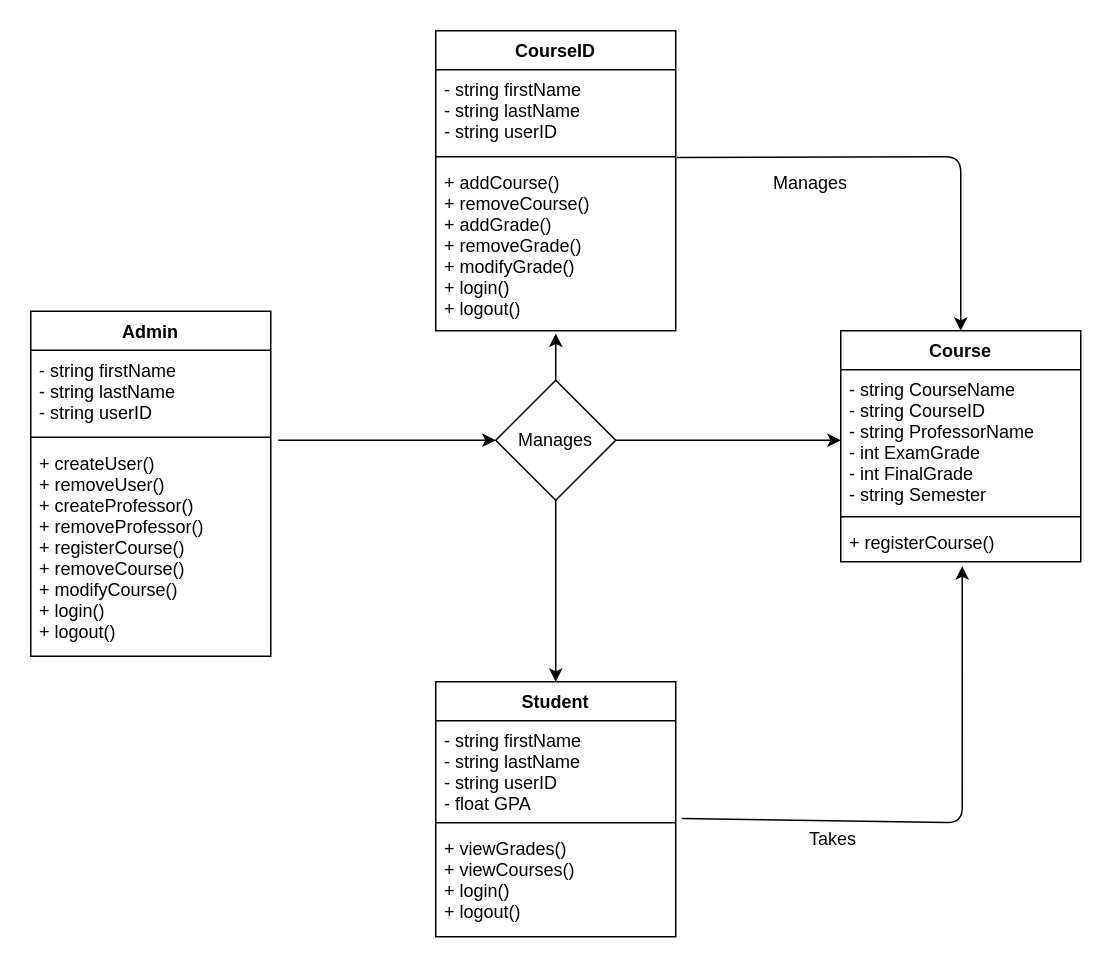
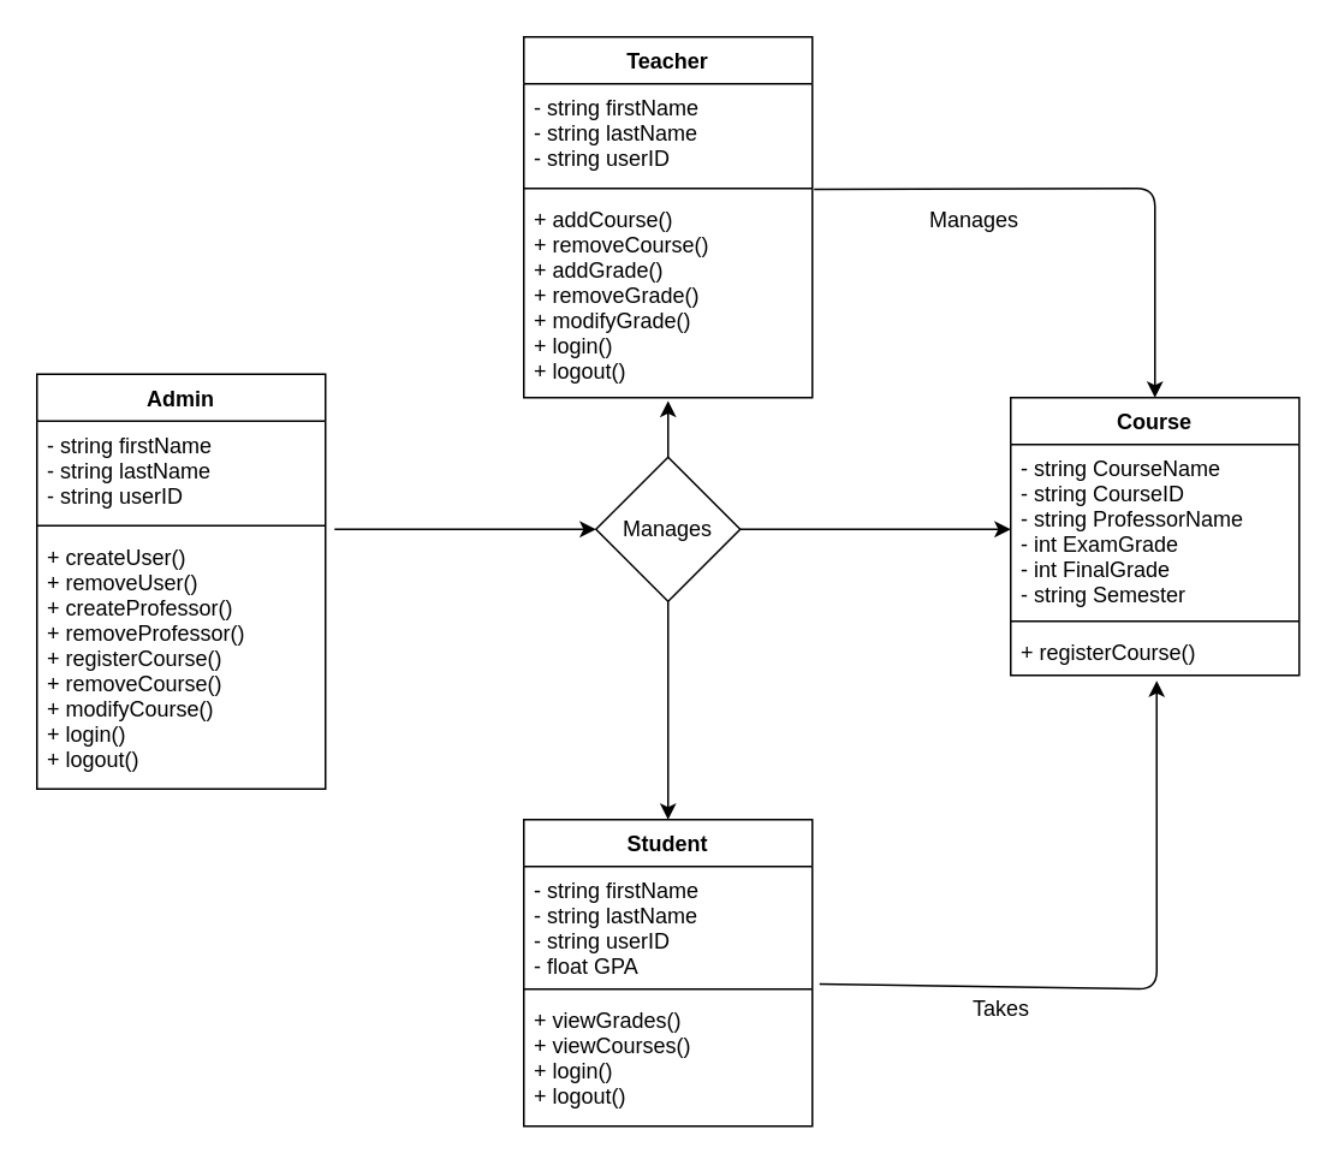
  <mxCell id="0" />
  <mxCell id="1" parent="0" />
  <mxCell id="2" value="Admin" style="swimlane;fontStyle=1;align=center;verticalAlign=top;childLayout=stackLayout;horizontal=1;startSize=26;horizontalStack=0;resizeParent=1;resizeParentMax=0;resizeLast=0;collapsible=1;marginBottom=0;" parent="1" vertex="1"><mxGeometry x="20" y="207" width="160" height="230" as="geometry" /></mxCell>
  <mxCell id="3" value="- string firstName&#10;- string lastName&#10;- string userID&#10;" style="text;strokeColor=none;fillColor=none;align=left;verticalAlign=top;spacingLeft=4;spacingRight=4;overflow=hidden;rotatable=0;points=[[0,0.5],[1,0.5]];portConstraint=eastwest;resizeHeight=1;" parent="2" vertex="1"><mxGeometry y="26" width="160" height="54" as="geometry" /></mxCell>
  <mxCell id="4" value="" style="line;strokeWidth=1;fillColor=none;align=left;verticalAlign=middle;spacingTop=-1;spacingLeft=3;spacingRight=3;rotatable=0;labelPosition=right;points=[];portConstraint=eastwest;" parent="2" vertex="1"><mxGeometry y="80" width="160" height="8" as="geometry" /></mxCell>
  <mxCell id="5" value="+ createUser()&#10;+ removeUser()&#10;+ createProfessor()&#10;+ removeProfessor()&#10;+ registerCourse()&#10;+ removeCourse()&#10;+ modifyCourse()&#10;+ login()&#10;+ logout()" style="text;strokeColor=none;fillColor=none;align=left;verticalAlign=top;spacingLeft=4;spacingRight=4;overflow=hidden;rotatable=0;points=[[0,0.5],[1,0.5]];portConstraint=eastwest;" parent="2" vertex="1"><mxGeometry y="88" width="160" height="142" as="geometry" /></mxCell>
- <mxCell id="6" value="CourseID" style="swimlane;fontStyle=1;align=center;verticalAlign=top;childLayout=stackLayout;horizontal=1;startSize=26;horizontalStack=0;resizeParent=1;resizeParentMax=0;resizeLast=0;collapsible=1;marginBottom=0;" parent="1" vertex="1"><mxGeometry x="290" y="20" width="160" height="200" as="geometry"><mxRectangle x="20" y="130" width="80" height="26" as="alternateBounds" /></mxGeometry></mxCell>
+ <mxCell id="6" value="Teacher" style="swimlane;fontStyle=1;align=center;verticalAlign=top;childLayout=stackLayout;horizontal=1;startSize=26;horizontalStack=0;resizeParent=1;resizeParentMax=0;resizeLast=0;collapsible=1;marginBottom=0;" parent="1" vertex="1"><mxGeometry x="290" y="20" width="160" height="200" as="geometry"><mxRectangle x="20" y="130" width="80" height="26" as="alternateBounds" /></mxGeometry></mxCell>
  <mxCell id="7" value="- string firstName&#10;- string lastName&#10;- string userID&#10;&#10;" style="text;strokeColor=none;fillColor=none;align=left;verticalAlign=top;spacingLeft=4;spacingRight=4;overflow=hidden;rotatable=0;points=[[0,0.5],[1,0.5]];portConstraint=eastwest;" parent="6" vertex="1"><mxGeometry y="26" width="160" height="54" as="geometry" /></mxCell>
  <mxCell id="8" value="" style="line;strokeWidth=1;fillColor=none;align=left;verticalAlign=middle;spacingTop=-1;spacingLeft=3;spacingRight=3;rotatable=0;labelPosition=right;points=[];portConstraint=eastwest;" parent="6" vertex="1"><mxGeometry y="80" width="160" height="8" as="geometry" /></mxCell>
  <mxCell id="9" value="+ addCourse()&#10;+ removeCourse()&#10;+ addGrade()&#10;+ removeGrade()&#10;+ modifyGrade()&#10;+ login()&#10;+ logout()" style="text;strokeColor=none;fillColor=none;align=left;verticalAlign=top;spacingLeft=4;spacingRight=4;overflow=hidden;rotatable=0;points=[[0,0.5],[1,0.5]];portConstraint=eastwest;" parent="6" vertex="1"><mxGeometry y="88" width="160" height="112" as="geometry" /></mxCell>
  <mxCell id="10" value="Student" style="swimlane;fontStyle=1;align=center;verticalAlign=top;childLayout=stackLayout;horizontal=1;startSize=26;horizontalStack=0;resizeParent=1;resizeParentMax=0;resizeLast=0;collapsible=1;marginBottom=0;" parent="1" vertex="1"><mxGeometry x="290" y="454" width="160" height="170" as="geometry" /></mxCell>
  <mxCell id="11" value="- string firstName&#10;- string lastName&#10;- string userID&#10;- float GPA&#10;" style="text;strokeColor=none;fillColor=none;align=left;verticalAlign=top;spacingLeft=4;spacingRight=4;overflow=hidden;rotatable=0;points=[[0,0.5],[1,0.5]];portConstraint=eastwest;" parent="10" vertex="1"><mxGeometry y="26" width="160" height="64" as="geometry" /></mxCell>
  <mxCell id="12" value="" style="line;strokeWidth=1;fillColor=none;align=left;verticalAlign=middle;spacingTop=-1;spacingLeft=3;spacingRight=3;rotatable=0;labelPosition=right;points=[];portConstraint=eastwest;" parent="10" vertex="1"><mxGeometry y="90" width="160" height="8" as="geometry" /></mxCell>
  <mxCell id="13" value="+ viewGrades()&#10;+ viewCourses()&#10;+ login()&#10;+ logout()" style="text;strokeColor=none;fillColor=none;align=left;verticalAlign=top;spacingLeft=4;spacingRight=4;overflow=hidden;rotatable=0;points=[[0,0.5],[1,0.5]];portConstraint=eastwest;" parent="10" vertex="1"><mxGeometry y="98" width="160" height="72" as="geometry" /></mxCell>
  <mxCell id="14" value="Course" style="swimlane;fontStyle=1;align=center;verticalAlign=top;childLayout=stackLayout;horizontal=1;startSize=26;horizontalStack=0;resizeParent=1;resizeParentMax=0;resizeLast=0;collapsible=1;marginBottom=0;" parent="1" vertex="1"><mxGeometry x="560" y="220" width="160" height="154" as="geometry" /></mxCell>
  <mxCell id="15" value="- string CourseName&#10;- string CourseID&#10;- string ProfessorName&#10;- int ExamGrade&#10;- int FinalGrade&#10;- string Semester&#10;" style="text;strokeColor=none;fillColor=none;align=left;verticalAlign=top;spacingLeft=4;spacingRight=4;overflow=hidden;rotatable=0;points=[[0,0.5],[1,0.5]];portConstraint=eastwest;" parent="14" vertex="1"><mxGeometry y="26" width="160" height="94" as="geometry" /></mxCell>
  <mxCell id="16" value="" style="line;strokeWidth=1;fillColor=none;align=left;verticalAlign=middle;spacingTop=-1;spacingLeft=3;spacingRight=3;rotatable=0;labelPosition=right;points=[];portConstraint=eastwest;" parent="14" vertex="1"><mxGeometry y="120" width="160" height="8" as="geometry" /></mxCell>
  <mxCell id="17" value="+ registerCourse()" style="text;strokeColor=none;fillColor=none;align=left;verticalAlign=top;spacingLeft=4;spacingRight=4;overflow=hidden;rotatable=0;points=[[0,0.5],[1,0.5]];portConstraint=eastwest;" parent="14" vertex="1"><mxGeometry y="128" width="160" height="26" as="geometry" /></mxCell>
  <mxCell id="18" value="" style="endArrow=classic;html=1;exitX=1.006;exitY=-0.032;exitDx=0;exitDy=0;exitPerimeter=0;entryX=0.5;entryY=0;entryDx=0;entryDy=0;" parent="1" source="9" target="14" edge="1"><mxGeometry width="50" height="50" relative="1" as="geometry"><mxPoint x="440" y="224" as="sourcePoint" /><mxPoint x="70" y="614" as="targetPoint" /><Array as="points"><mxPoint x="640" y="104" /></Array></mxGeometry></mxCell>
  <mxCell id="19" value="Manages" style="text;html=1;strokeColor=none;fillColor=none;align=center;verticalAlign=middle;whiteSpace=wrap;rounded=0;" parent="1" vertex="1"><mxGeometry x="520" y="112" width="40" height="20" as="geometry" /></mxCell>
  <mxCell id="20" value="" style="endArrow=classic;html=1;exitX=1.025;exitY=-0.095;exitDx=0;exitDy=0;exitPerimeter=0;entryX=0.506;entryY=1.115;entryDx=0;entryDy=0;entryPerimeter=0;" parent="1" source="13" target="17" edge="1"><mxGeometry width="50" height="50" relative="1" as="geometry"><mxPoint x="480" y="564" as="sourcePoint" /><mxPoint x="530" y="514" as="targetPoint" /><Array as="points"><mxPoint x="641" y="548" /></Array></mxGeometry></mxCell>
  <mxCell id="21" value="Takes" style="text;html=1;strokeColor=none;fillColor=none;align=center;verticalAlign=middle;whiteSpace=wrap;rounded=0;" parent="1" vertex="1"><mxGeometry x="535" y="549" width="40" height="20" as="geometry" /></mxCell>
  <mxCell id="22" value="Manages" style="rhombus;whiteSpace=wrap;html=1;" parent="1" vertex="1"><mxGeometry x="330" y="253" width="80" height="80" as="geometry" /></mxCell>
  <mxCell id="23" value="" style="endArrow=classic;html=1;entryX=0;entryY=0.5;entryDx=0;entryDy=0;" parent="1" target="22" edge="1"><mxGeometry width="50" height="50" relative="1" as="geometry"><mxPoint x="185" y="293" as="sourcePoint" /><mxPoint x="250" y="284" as="targetPoint" /></mxGeometry></mxCell>
  <mxCell id="24" value="" style="endArrow=classic;html=1;exitX=0.5;exitY=0;exitDx=0;exitDy=0;entryX=0.5;entryY=1.016;entryDx=0;entryDy=0;entryPerimeter=0;" parent="1" source="22" target="9" edge="1"><mxGeometry width="50" height="50" relative="1" as="geometry"><mxPoint x="380" y="254" as="sourcePoint" /><mxPoint x="430" y="204" as="targetPoint" /></mxGeometry></mxCell>
  <mxCell id="25" value="" style="endArrow=classic;html=1;exitX=1;exitY=0.5;exitDx=0;exitDy=0;entryX=0;entryY=0.5;entryDx=0;entryDy=0;" parent="1" source="22" target="15" edge="1"><mxGeometry width="50" height="50" relative="1" as="geometry"><mxPoint x="480" y="334" as="sourcePoint" /><mxPoint x="530" y="284" as="targetPoint" /></mxGeometry></mxCell>
  <mxCell id="26" value="" style="endArrow=classic;html=1;exitX=0.5;exitY=1;exitDx=0;exitDy=0;entryX=0.5;entryY=0;entryDx=0;entryDy=0;" parent="1" source="22" target="10" edge="1"><mxGeometry width="50" height="50" relative="1" as="geometry"><mxPoint x="370" y="414" as="sourcePoint" /><mxPoint x="420" y="364" as="targetPoint" /></mxGeometry></mxCell>
